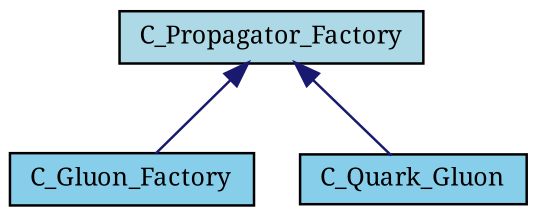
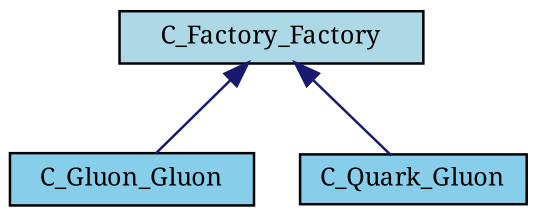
  digraph {
    fontname="Noto Serif"
    rankdir=TB
    node [color=black fillcolor=skyblue fontname="Noto Serif" fontsize=10 shape=record style=filled]
    edge [color=midnightblue dir=back fontname="Noto Serif" fontsize=10 labelfontname=Helvetica labelfontsize=10 style=solid]
-   n1 [fillcolor=lightblue height=0.2 label=C_Propagator_Factory width=0.4]
-   n2 [height=0.2 label=C_Gluon_Factory width=0.4]
+   n1 [fillcolor=lightblue height=0.2 label=C_Factory_Factory width=0.4]
+   n2 [height=0.2 label=C_Gluon_Gluon width=0.4]
    n3 [height=0.2 label=C_Quark_Gluon width=0.4]
    n1 -> n2
    n1 -> n3
  }
